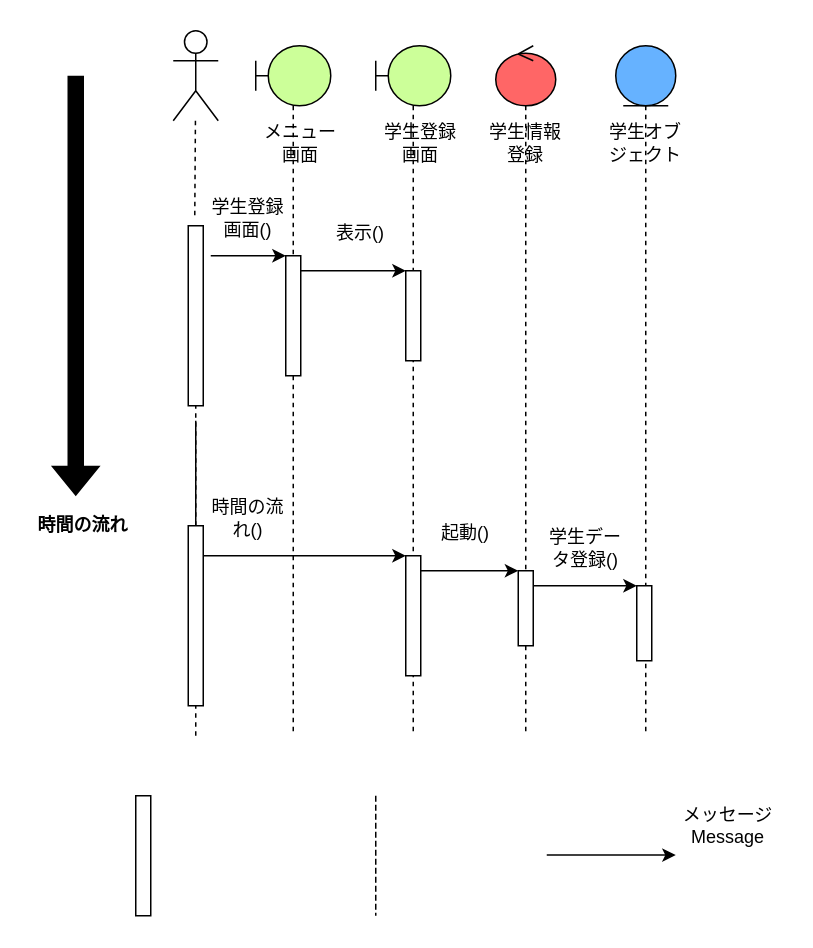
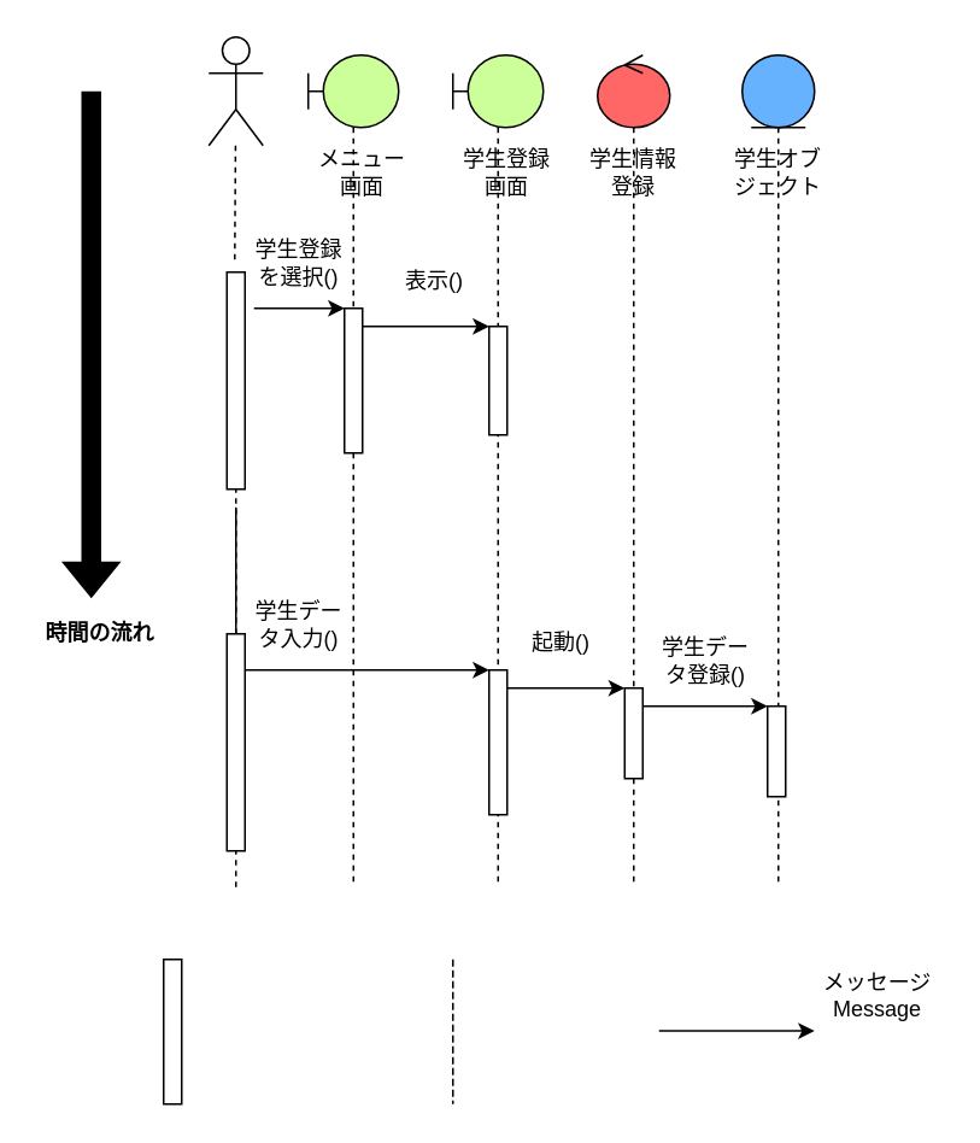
  <mxCell id="0" />
  <mxCell id="1" parent="0" />
  <mxCell id="2" value="" style="shape=umlActor;verticalLabelPosition=bottom;verticalAlign=top;html=1;outlineConnect=0;" parent="1" vertex="1"><mxGeometry x="115" y="20" width="30" height="60" as="geometry" /></mxCell>
  <mxCell id="3" value="" style="shape=umlLifeline;perimeter=lifelinePerimeter;whiteSpace=wrap;html=1;container=1;dropTarget=0;collapsible=0;recursiveResize=0;outlineConnect=0;portConstraint=eastwest;newEdgeStyle={&quot;curved&quot;:0,&quot;rounded&quot;:0};participant=umlBoundary;fillColor=#CCFF99;" parent="1" vertex="1"><mxGeometry x="250" y="30" width="50" height="460" as="geometry" /></mxCell>
  <mxCell id="4" value="" style="html=1;points=[[0,0,0,0,5],[0,1,0,0,-5],[1,0,0,0,5],[1,1,0,0,-5]];perimeter=orthogonalPerimeter;outlineConnect=0;targetShapes=umlLifeline;portConstraint=eastwest;newEdgeStyle={&quot;curved&quot;:0,&quot;rounded&quot;:0};" parent="3" vertex="1"><mxGeometry x="20" y="150" width="10" height="60" as="geometry" /></mxCell>
  <mxCell id="5" value="" style="html=1;points=[[0,0,0,0,5],[0,1,0,0,-5],[1,0,0,0,5],[1,1,0,0,-5]];perimeter=orthogonalPerimeter;outlineConnect=0;targetShapes=umlLifeline;portConstraint=eastwest;newEdgeStyle={&quot;curved&quot;:0,&quot;rounded&quot;:0};" parent="3" vertex="1"><mxGeometry x="20" y="340" width="10" height="80" as="geometry" /></mxCell>
  <mxCell id="6" value="" style="shape=umlLifeline;perimeter=lifelinePerimeter;whiteSpace=wrap;html=1;container=1;dropTarget=0;collapsible=0;recursiveResize=0;outlineConnect=0;portConstraint=eastwest;newEdgeStyle={&quot;curved&quot;:0,&quot;rounded&quot;:0};participant=umlBoundary;fillColor=#CCFF99;" parent="1" vertex="1"><mxGeometry x="170" y="30" width="50" height="460" as="geometry" /></mxCell>
  <mxCell id="7" value="" style="html=1;points=[[0,0,0,0,5],[0,1,0,0,-5],[1,0,0,0,5],[1,1,0,0,-5]];perimeter=orthogonalPerimeter;outlineConnect=0;targetShapes=umlLifeline;portConstraint=eastwest;newEdgeStyle={&quot;curved&quot;:0,&quot;rounded&quot;:0};" parent="6" vertex="1"><mxGeometry x="20" y="140" width="10" height="80" as="geometry" /></mxCell>
  <mxCell id="8" value="" style="shape=umlLifeline;perimeter=lifelinePerimeter;whiteSpace=wrap;html=1;container=1;dropTarget=0;collapsible=0;recursiveResize=0;outlineConnect=0;portConstraint=eastwest;newEdgeStyle={&quot;curved&quot;:0,&quot;rounded&quot;:0};participant=umlControl;fillColor=#FF6666;" parent="1" vertex="1"><mxGeometry x="330" y="30" width="40" height="460" as="geometry" /></mxCell>
  <mxCell id="9" value="" style="html=1;points=[[0,0,0,0,5],[0,1,0,0,-5],[1,0,0,0,5],[1,1,0,0,-5]];perimeter=orthogonalPerimeter;outlineConnect=0;targetShapes=umlLifeline;portConstraint=eastwest;newEdgeStyle={&quot;curved&quot;:0,&quot;rounded&quot;:0};" parent="8" vertex="1"><mxGeometry x="15" y="350" width="10" height="50" as="geometry" /></mxCell>
  <mxCell id="10" value="" style="shape=umlLifeline;perimeter=lifelinePerimeter;whiteSpace=wrap;html=1;container=1;dropTarget=0;collapsible=0;recursiveResize=0;outlineConnect=0;portConstraint=eastwest;newEdgeStyle={&quot;curved&quot;:0,&quot;rounded&quot;:0};participant=umlEntity;fillColor=#66B2FF;" parent="1" vertex="1"><mxGeometry x="410" y="30" width="40" height="460" as="geometry" /></mxCell>
  <mxCell id="11" value="" style="html=1;points=[[0,0,0,0,5],[0,1,0,0,-5],[1,0,0,0,5],[1,1,0,0,-5]];perimeter=orthogonalPerimeter;outlineConnect=0;targetShapes=umlLifeline;portConstraint=eastwest;newEdgeStyle={&quot;curved&quot;:0,&quot;rounded&quot;:0};" parent="10" vertex="1"><mxGeometry x="14" y="360" width="10" height="50" as="geometry" /></mxCell>
  <mxCell id="12" value="" style="endArrow=none;dashed=1;html=1;rounded=0;" parent="1" source="29" target="14" edge="1"><mxGeometry width="50" height="50" relative="1" as="geometry"><mxPoint x="130" y="490" as="sourcePoint" /><mxPoint x="130" y="250" as="targetPoint" /><Array as="points" /></mxGeometry></mxCell>
  <mxCell id="13" value="" style="endArrow=none;dashed=1;html=1;rounded=0;entryX=0.433;entryY=-0.038;entryDx=0;entryDy=0;entryPerimeter=0;" parent="1" source="2" target="14" edge="1"><mxGeometry width="50" height="50" relative="1" as="geometry"><mxPoint x="130" y="90" as="sourcePoint" /><mxPoint x="130" y="180" as="targetPoint" /></mxGeometry></mxCell>
  <mxCell id="14" value="" style="html=1;points=[[0,0,0,0,5],[0,1,0,0,-5],[1,0,0,0,5],[1,1,0,0,-5]];perimeter=orthogonalPerimeter;outlineConnect=0;targetShapes=umlLifeline;portConstraint=eastwest;newEdgeStyle={&quot;curved&quot;:0,&quot;rounded&quot;:0};" parent="1" vertex="1"><mxGeometry x="125" y="150" width="10" height="120" as="geometry" /></mxCell>
  <mxCell id="15" value="" style="html=1;points=[[0,0,0,0,5],[0,1,0,0,-5],[1,0,0,0,5],[1,1,0,0,-5]];perimeter=orthogonalPerimeter;outlineConnect=0;targetShapes=umlLifeline;portConstraint=eastwest;newEdgeStyle={&quot;curved&quot;:0,&quot;rounded&quot;:0};" parent="1" vertex="1"><mxGeometry x="90" y="530" width="10" height="80" as="geometry" /></mxCell>
  <mxCell id="16" value="" style="endArrow=none;dashed=1;html=1;rounded=0;" parent="1" edge="1"><mxGeometry width="50" height="50" relative="1" as="geometry"><mxPoint x="250" y="530" as="sourcePoint" /><mxPoint x="250" y="530" as="targetPoint" /><Array as="points"><mxPoint x="250" y="610" /></Array></mxGeometry></mxCell>
  <mxCell id="17" value="" style="endArrow=classic;html=1;rounded=0;" parent="1" edge="1"><mxGeometry width="50" height="50" relative="1" as="geometry"><mxPoint x="140" y="170" as="sourcePoint" /><mxPoint x="190" y="170" as="targetPoint" /></mxGeometry></mxCell>
  <mxCell id="18" value="メニュー画面" style="text;html=1;align=center;verticalAlign=middle;whiteSpace=wrap;rounded=0;" parent="1" vertex="1"><mxGeometry x="170" y="80" width="60" height="30" as="geometry" /></mxCell>
  <mxCell id="19" value="学生登録画面" style="text;html=1;align=center;verticalAlign=middle;whiteSpace=wrap;rounded=0;" parent="1" vertex="1"><mxGeometry x="250" y="80" width="60" height="30" as="geometry" /></mxCell>
  <mxCell id="20" value="学生情報登録" style="text;html=1;align=center;verticalAlign=middle;whiteSpace=wrap;rounded=0;" parent="1" vertex="1"><mxGeometry x="320" y="80" width="60" height="30" as="geometry" /></mxCell>
  <mxCell id="21" value="学生オブジェクト" style="text;html=1;align=center;verticalAlign=middle;whiteSpace=wrap;rounded=0;" parent="1" vertex="1"><mxGeometry x="400" y="80" width="60" height="30" as="geometry" /></mxCell>
  <mxCell id="22" value="" style="shape=flexArrow;endArrow=classic;html=1;rounded=0;fillColor=#000000;" parent="1" edge="1"><mxGeometry width="50" height="50" relative="1" as="geometry"><mxPoint x="50" y="50" as="sourcePoint" /><mxPoint x="50" y="330" as="targetPoint" /></mxGeometry></mxCell>
  <mxCell id="23" value="" style="endArrow=classic;html=1;rounded=0;" parent="1" edge="1"><mxGeometry width="50" height="50" relative="1" as="geometry"><mxPoint x="364" y="569.55" as="sourcePoint" /><mxPoint x="450" y="569.55" as="targetPoint" /><Array as="points"><mxPoint x="400" y="569.55" /></Array></mxGeometry></mxCell>
  <mxCell id="24" value="メッセージ&lt;div&gt;Message&lt;/div&gt;" style="text;html=1;align=center;verticalAlign=middle;whiteSpace=wrap;rounded=0;" parent="1" vertex="1"><mxGeometry x="450" y="535" width="70" height="30" as="geometry" /></mxCell>
- <mxCell id="25" value="学生登録画面()" style="text;html=1;align=center;verticalAlign=middle;whiteSpace=wrap;rounded=0;" parent="1" vertex="1"><mxGeometry x="135" y="130" width="60" height="30" as="geometry" /></mxCell>
+ <mxCell id="25" value="学生登録を選択()" style="text;html=1;align=center;verticalAlign=middle;whiteSpace=wrap;rounded=0;" parent="1" vertex="1"><mxGeometry x="135" y="130" width="60" height="30" as="geometry" /></mxCell>
  <mxCell id="26" value="" style="endArrow=classic;html=1;rounded=0;" parent="1" source="7" edge="1"><mxGeometry width="50" height="50" relative="1" as="geometry"><mxPoint x="210" y="180" as="sourcePoint" /><mxPoint x="270" y="180" as="targetPoint" /></mxGeometry></mxCell>
  <mxCell id="27" value="表示()" style="text;html=1;align=center;verticalAlign=middle;whiteSpace=wrap;rounded=0;" parent="1" vertex="1"><mxGeometry x="210" y="140" width="60" height="30" as="geometry" /></mxCell>
  <mxCell id="28" value="" style="endArrow=none;dashed=1;html=1;rounded=0;" parent="1" target="29" edge="1"><mxGeometry width="50" height="50" relative="1" as="geometry"><mxPoint x="130" y="490" as="sourcePoint" /><mxPoint x="130" y="270" as="targetPoint" /><Array as="points"><mxPoint x="130" y="280" /></Array></mxGeometry></mxCell>
  <mxCell id="29" value="" style="html=1;points=[[0,0,0,0,5],[0,1,0,0,-5],[1,0,0,0,5],[1,1,0,0,-5]];perimeter=orthogonalPerimeter;outlineConnect=0;targetShapes=umlLifeline;portConstraint=eastwest;newEdgeStyle={&quot;curved&quot;:0,&quot;rounded&quot;:0};" parent="1" vertex="1"><mxGeometry x="125" y="350" width="10" height="120" as="geometry" /></mxCell>
  <mxCell id="30" value="" style="endArrow=classic;html=1;rounded=0;" parent="1" source="29" edge="1"><mxGeometry width="50" height="50" relative="1" as="geometry"><mxPoint x="140" y="370" as="sourcePoint" /><mxPoint x="270" y="370" as="targetPoint" /></mxGeometry></mxCell>
- <mxCell id="31" value="時間の流れ()" style="text;html=1;align=center;verticalAlign=middle;whiteSpace=wrap;rounded=0;" parent="1" vertex="1"><mxGeometry x="135" y="330" width="60" height="30" as="geometry" /></mxCell>
+ <mxCell id="31" value="学生データ入力()" style="text;html=1;align=center;verticalAlign=middle;whiteSpace=wrap;rounded=0;" parent="1" vertex="1"><mxGeometry x="135" y="330" width="60" height="30" as="geometry" /></mxCell>
  <mxCell id="32" value="" style="endArrow=classic;html=1;rounded=0;" parent="1" target="9" edge="1"><mxGeometry width="50" height="50" relative="1" as="geometry"><mxPoint x="280" y="380" as="sourcePoint" /><mxPoint x="340" y="380" as="targetPoint" /><Array as="points"><mxPoint x="320" y="380" /></Array></mxGeometry></mxCell>
  <mxCell id="33" value="起動()" style="text;html=1;align=center;verticalAlign=middle;whiteSpace=wrap;rounded=0;" parent="1" vertex="1"><mxGeometry x="280" y="340" width="60" height="30" as="geometry" /></mxCell>
  <mxCell id="34" value="" style="endArrow=classic;html=1;rounded=0;" parent="1" source="9" target="11" edge="1"><mxGeometry width="50" height="50" relative="1" as="geometry"><mxPoint x="360" y="390" as="sourcePoint" /><mxPoint x="430" y="390" as="targetPoint" /><Array as="points"><mxPoint x="400.5" y="390" /></Array></mxGeometry></mxCell>
  <mxCell id="35" value="学生データ登録()" style="text;html=1;align=center;verticalAlign=middle;whiteSpace=wrap;rounded=0;" parent="1" vertex="1"><mxGeometry x="360" y="350" width="60" height="30" as="geometry" /></mxCell>
  <mxCell id="36" value="&lt;b&gt;時間の流れ&lt;/b&gt;" style="text;html=1;align=center;verticalAlign=middle;whiteSpace=wrap;rounded=0;" parent="1" vertex="1"><mxGeometry x="20" y="330" width="70" height="40" as="geometry" /></mxCell>
